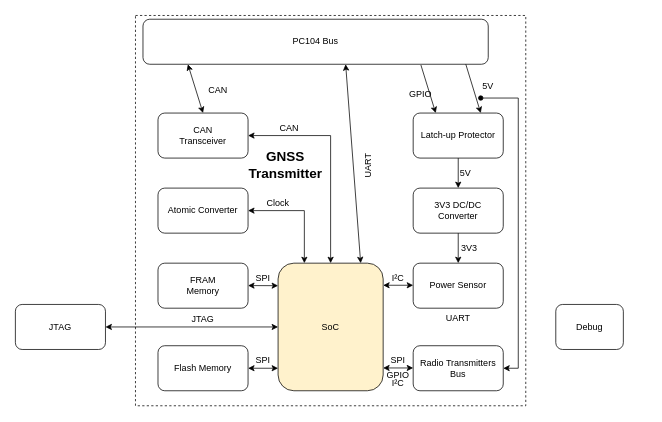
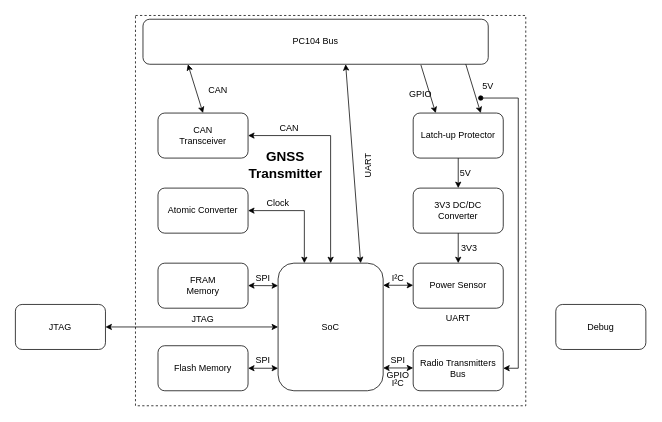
  <mxCell id="0" />
  <mxCell id="1" parent="0" />
  <mxCell id="2" value="" style="rounded=0;whiteSpace=wrap;html=1;dashed=1;" parent="1" vertex="1"><mxGeometry x="180" y="20" width="520" height="520" as="geometry" /></mxCell>
- <mxCell id="3" value="SoC" style="rounded=1;whiteSpace=wrap;html=1;fillColor=#fff2cc;" parent="1" vertex="1"><mxGeometry x="370" y="350" width="140" height="170" as="geometry" /></mxCell>
+ <mxCell id="3" value="SoC" style="rounded=1;whiteSpace=wrap;html=1;" parent="1" vertex="1"><mxGeometry x="370" y="350" width="140" height="170" as="geometry" /></mxCell>
  <mxCell id="4" value="CAN&lt;br&gt;Transceiver" style="rounded=1;whiteSpace=wrap;html=1;" parent="1" vertex="1"><mxGeometry x="210" y="150" width="120" height="60" as="geometry" /></mxCell>
  <mxCell id="5" value="Flash Memory" style="rounded=1;whiteSpace=wrap;html=1;" parent="1" vertex="1"><mxGeometry x="210" y="460" width="120" height="60" as="geometry" /></mxCell>
  <mxCell id="6" value="JTAG" style="rounded=1;whiteSpace=wrap;html=1;" parent="1" vertex="1"><mxGeometry x="20" y="405" width="120" height="60" as="geometry" /></mxCell>
  <mxCell id="7" value="&lt;div&gt;FRAM&lt;/div&gt;&lt;div&gt;Memory&lt;br&gt;&lt;/div&gt;" style="rounded=1;whiteSpace=wrap;html=1;" parent="1" vertex="1"><mxGeometry x="210" y="350" width="120" height="60" as="geometry" /></mxCell>
  <mxCell id="8" value="GNSS&lt;br&gt;Transmitter" style="text;html=1;strokeColor=none;fillColor=none;align=center;verticalAlign=middle;whiteSpace=wrap;rounded=0;glass=0;fontSize=18;fontStyle=1" parent="1" vertex="1"><mxGeometry x="300" y="205" width="160" height="30" as="geometry" /></mxCell>
  <mxCell id="9" value="3V3 DC/DC Converter" style="rounded=1;whiteSpace=wrap;html=1;" parent="1" vertex="1"><mxGeometry x="550" y="250" width="120" height="60" as="geometry" /></mxCell>
  <mxCell id="10" value="PC104 Bus" style="rounded=1;whiteSpace=wrap;html=1;" parent="1" vertex="1"><mxGeometry x="190" y="25" width="460" height="60" as="geometry" /></mxCell>
  <mxCell id="11" value="Power Sensor" style="rounded=1;whiteSpace=wrap;html=1;" parent="1" vertex="1"><mxGeometry x="550" y="350" width="120" height="60" as="geometry" /></mxCell>
- <mxCell id="12" value="Debug" style="rounded=1;whiteSpace=wrap;html=1;" parent="1" vertex="1"><mxGeometry x="740" y="405" width="90" height="60" as="geometry" /></mxCell>
+ <mxCell id="12" value="Debug" style="rounded=1;whiteSpace=wrap;html=1;" parent="1" vertex="1"><mxGeometry x="740" y="405" width="120" height="60" as="geometry" /></mxCell>
  <mxCell id="13" value="SPI" style="text;html=1;strokeColor=none;fillColor=none;align=center;verticalAlign=middle;whiteSpace=wrap;rounded=0;" parent="1" vertex="1"><mxGeometry x="330" y="470" width="40" height="20" as="geometry" /></mxCell>
  <mxCell id="14" value="UART" style="text;html=1;strokeColor=none;fillColor=none;align=center;verticalAlign=middle;whiteSpace=wrap;rounded=0;" parent="1" vertex="1"><mxGeometry x="595" y="410" width="30" height="25" as="geometry" /></mxCell>
  <mxCell id="15" value="Latch-up Protector" style="rounded=1;whiteSpace=wrap;html=1;" parent="1" vertex="1"><mxGeometry x="550" y="150" width="120" height="60" as="geometry" /></mxCell>
  <mxCell id="16" value="SPI" style="text;html=1;strokeColor=none;fillColor=none;align=center;verticalAlign=middle;whiteSpace=wrap;rounded=0;" parent="1" vertex="1"><mxGeometry x="330" y="360" width="40" height="20" as="geometry" /></mxCell>
  <mxCell id="17" value="GPIO" style="text;html=1;strokeColor=none;fillColor=none;align=center;verticalAlign=middle;whiteSpace=wrap;rounded=0;" parent="1" vertex="1"><mxGeometry x="540" y="110" width="40" height="30" as="geometry" /></mxCell>
  <mxCell id="18" value="5V" style="text;html=1;strokeColor=none;fillColor=none;align=center;verticalAlign=middle;whiteSpace=wrap;rounded=0;" parent="1" vertex="1"><mxGeometry x="640" y="100" width="20" height="30" as="geometry" /></mxCell>
  <mxCell id="19" value="3V3" style="text;html=1;strokeColor=none;fillColor=none;align=center;verticalAlign=middle;whiteSpace=wrap;rounded=0;" parent="1" vertex="1"><mxGeometry x="610" y="310" width="30" height="40" as="geometry" /></mxCell>
  <mxCell id="20" value="CAN" style="text;html=1;strokeColor=none;fillColor=none;align=center;verticalAlign=middle;whiteSpace=wrap;rounded=0;" parent="1" vertex="1"><mxGeometry x="270" y="100" width="40" height="40" as="geometry" /></mxCell>
  <mxCell id="21" value="JTAG" style="text;html=1;strokeColor=none;fillColor=none;align=center;verticalAlign=middle;whiteSpace=wrap;rounded=0;" parent="1" vertex="1"><mxGeometry x="255" y="410" width="30" height="30" as="geometry" /></mxCell>
  <mxCell id="22" value="" style="endArrow=classic;startArrow=classic;html=1;rounded=0;entryX=1;entryY=0.5;entryDx=0;entryDy=0;exitX=0.5;exitY=0;exitDx=0;exitDy=0;" parent="1" source="3" target="4" edge="1"><mxGeometry width="50" height="50" relative="1" as="geometry"><mxPoint x="440" y="340.345" as="sourcePoint" /><mxPoint x="440" y="200" as="targetPoint" /><Array as="points"><mxPoint x="440" y="180" /></Array></mxGeometry></mxCell>
  <mxCell id="23" value="CAN" style="text;html=1;strokeColor=none;fillColor=none;align=center;verticalAlign=middle;whiteSpace=wrap;rounded=0;" parent="1" vertex="1"><mxGeometry x="365" y="160" width="40" height="20" as="geometry" /></mxCell>
  <mxCell id="24" value="Clock" style="text;html=1;strokeColor=none;fillColor=none;align=center;verticalAlign=middle;whiteSpace=wrap;rounded=0;" parent="1" vertex="1"><mxGeometry x="335" y="260" width="70" height="20" as="geometry" /></mxCell>
  <mxCell id="25" value="I²C" style="text;html=1;strokeColor=none;fillColor=none;align=center;verticalAlign=middle;whiteSpace=wrap;rounded=0;" parent="1" vertex="1"><mxGeometry x="510" y="360" width="40" height="20" as="geometry" /></mxCell>
  <mxCell id="26" value="" style="endArrow=classic;startArrow=classic;html=1;rounded=0;exitX=0.786;exitY=0;exitDx=0;exitDy=0;exitPerimeter=0;entryX=0.587;entryY=1;entryDx=0;entryDy=0;entryPerimeter=0;" parent="1" source="3" target="10" edge="1"><mxGeometry width="50" height="50" relative="1" as="geometry"><mxPoint x="480" y="330" as="sourcePoint" /><mxPoint x="480" y="120" as="targetPoint" /></mxGeometry></mxCell>
  <mxCell id="27" value="UART" style="text;html=1;strokeColor=none;fillColor=none;align=center;verticalAlign=middle;whiteSpace=wrap;rounded=0;horizontal=0;" parent="1" vertex="1"><mxGeometry x="480" y="205" width="20" height="30" as="geometry" /></mxCell>
  <mxCell id="28" value="" style="endArrow=classic;startArrow=classic;html=1;rounded=0;exitX=1;exitY=0.5;exitDx=0;exitDy=0;" parent="1" source="5" edge="1"><mxGeometry width="50" height="50" relative="1" as="geometry"><mxPoint x="270" y="590" as="sourcePoint" /><mxPoint x="370" y="490" as="targetPoint" /></mxGeometry></mxCell>
  <mxCell id="29" value="" style="endArrow=classic;startArrow=classic;html=1;rounded=0;exitX=1;exitY=0.5;exitDx=0;exitDy=0;" parent="1" edge="1"><mxGeometry width="50" height="50" relative="1" as="geometry"><mxPoint x="330" y="379.88" as="sourcePoint" /><mxPoint x="370" y="380" as="targetPoint" /></mxGeometry></mxCell>
  <mxCell id="30" value="" style="endArrow=classic;startArrow=classic;html=1;rounded=0;exitX=1;exitY=0.5;exitDx=0;exitDy=0;" parent="1" edge="1"><mxGeometry width="50" height="50" relative="1" as="geometry"><mxPoint x="510" y="379.43" as="sourcePoint" /><mxPoint x="550" y="379.43" as="targetPoint" /></mxGeometry></mxCell>
  <mxCell id="31" value="" style="endArrow=classic;startArrow=classic;html=1;rounded=0;exitX=0.5;exitY=0;exitDx=0;exitDy=0;entryX=0.13;entryY=1;entryDx=0;entryDy=0;entryPerimeter=0;" parent="1" source="4" target="10" edge="1"><mxGeometry width="50" height="50" relative="1" as="geometry"><mxPoint x="100" y="170" as="sourcePoint" /><mxPoint x="180" y="65.882" as="targetPoint" /></mxGeometry></mxCell>
  <mxCell id="32" value="" style="endArrow=classic;html=1;rounded=0;entryX=0.25;entryY=0;entryDx=0;entryDy=0;exitX=0.805;exitY=1.017;exitDx=0;exitDy=0;exitPerimeter=0;" parent="1" source="10" target="15" edge="1"><mxGeometry width="50" height="50" relative="1" as="geometry"><mxPoint x="580" y="110" as="sourcePoint" /><mxPoint x="580" y="140" as="targetPoint" /></mxGeometry></mxCell>
  <mxCell id="33" value="" style="endArrow=classic;startArrow=classic;html=1;rounded=0;entryX=0;entryY=0.5;entryDx=0;entryDy=0;exitX=1;exitY=0.5;exitDx=0;exitDy=0;" parent="1" source="6" target="3" edge="1"><mxGeometry width="50" height="50" relative="1" as="geometry"><mxPoint x="130" y="570" as="sourcePoint" /><mxPoint x="180" y="520" as="targetPoint" /></mxGeometry></mxCell>
  <mxCell id="34" value="" style="endArrow=classic;html=1;rounded=0;entryX=0.75;entryY=0;entryDx=0;entryDy=0;exitX=0.935;exitY=1;exitDx=0;exitDy=0;exitPerimeter=0;" parent="1" source="10" target="15" edge="1"><mxGeometry width="50" height="50" relative="1" as="geometry"><mxPoint x="640" y="110" as="sourcePoint" /><mxPoint x="640" y="140" as="targetPoint" /></mxGeometry></mxCell>
  <mxCell id="35" value="" style="endArrow=classic;html=1;rounded=0;entryX=0.5;entryY=0;entryDx=0;entryDy=0;exitX=0.5;exitY=1;exitDx=0;exitDy=0;" edge="1" parent="1" source="15" target="9"><mxGeometry width="50" height="50" relative="1" as="geometry"><mxPoint x="790" y="160" as="sourcePoint" /><mxPoint x="560" y="290" as="targetPoint" /></mxGeometry></mxCell>
  <mxCell id="36" value="5V" style="text;html=1;strokeColor=none;fillColor=none;align=center;verticalAlign=middle;whiteSpace=wrap;rounded=0;" vertex="1" parent="1"><mxGeometry x="610" y="210" width="20" height="40" as="geometry" /></mxCell>
  <mxCell id="37" value="" style="endArrow=classic;html=1;rounded=0;entryX=0.5;entryY=0;entryDx=0;entryDy=0;" edge="1" parent="1" target="11"><mxGeometry width="50" height="50" relative="1" as="geometry"><mxPoint x="610" y="310" as="sourcePoint" /><mxPoint x="780" y="290" as="targetPoint" /></mxGeometry></mxCell>
  <mxCell id="38" value="Atomic Converter" style="rounded=1;whiteSpace=wrap;html=1;" vertex="1" parent="1"><mxGeometry x="210" y="250" width="120" height="60" as="geometry" /></mxCell>
  <mxCell id="39" value="" style="endArrow=classic;startArrow=classic;html=1;rounded=0;exitX=1;exitY=0.5;exitDx=0;exitDy=0;entryX=0.25;entryY=0;entryDx=0;entryDy=0;" edge="1" parent="1" source="38" target="3"><mxGeometry width="50" height="50" relative="1" as="geometry"><mxPoint x="380" y="340" as="sourcePoint" /><mxPoint x="430" y="290" as="targetPoint" /><Array as="points"><mxPoint x="405" y="280" /></Array></mxGeometry></mxCell>
  <mxCell id="40" value="Radio Transmitters&lt;br&gt;Bus" style="rounded=1;whiteSpace=wrap;html=1;" vertex="1" parent="1"><mxGeometry x="550" y="460" width="120" height="60" as="geometry" /></mxCell>
  <mxCell id="41" value="" style="endArrow=classic;startArrow=classic;html=1;rounded=0;exitX=1;exitY=0.5;exitDx=0;exitDy=0;" edge="1" parent="1"><mxGeometry width="50" height="50" relative="1" as="geometry"><mxPoint x="510" y="489.62" as="sourcePoint" /><mxPoint x="550" y="489.62" as="targetPoint" /></mxGeometry></mxCell>
  <mxCell id="42" value="SPI" style="text;html=1;strokeColor=none;fillColor=none;align=center;verticalAlign=middle;whiteSpace=wrap;rounded=0;" vertex="1" parent="1"><mxGeometry x="510" y="470" width="40" height="20" as="geometry" /></mxCell>
  <mxCell id="43" value="" style="endArrow=classic;html=1;rounded=0;entryX=1;entryY=0.5;entryDx=0;entryDy=0;startArrow=oval;startFill=1;" edge="1" parent="1" target="40"><mxGeometry width="50" height="50" relative="1" as="geometry"><mxPoint x="640" y="130" as="sourcePoint" /><mxPoint x="720" y="470" as="targetPoint" /><Array as="points"><mxPoint x="690" y="130" /><mxPoint x="690" y="490" /></Array></mxGeometry></mxCell>
  <mxCell id="44" value="GPIO" style="text;html=1;strokeColor=none;fillColor=none;align=center;verticalAlign=middle;whiteSpace=wrap;rounded=0;" vertex="1" parent="1"><mxGeometry x="510" y="490" width="40" height="20" as="geometry" /></mxCell>
  <mxCell id="45" value="I²C" style="text;html=1;strokeColor=none;fillColor=none;align=center;verticalAlign=middle;whiteSpace=wrap;rounded=0;" vertex="1" parent="1"><mxGeometry x="510" y="500" width="40" height="20" as="geometry" /></mxCell>
